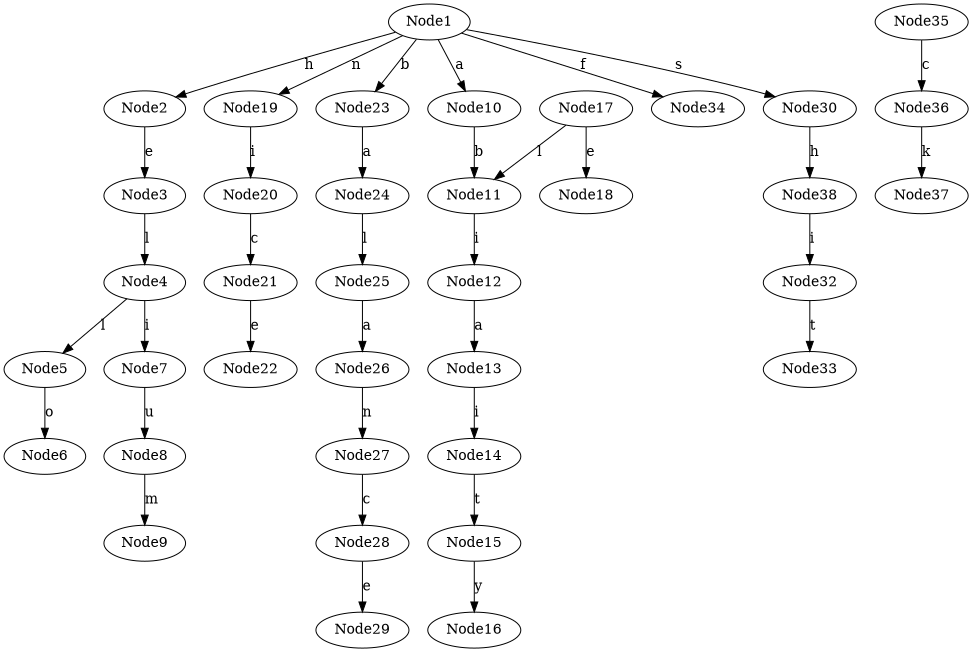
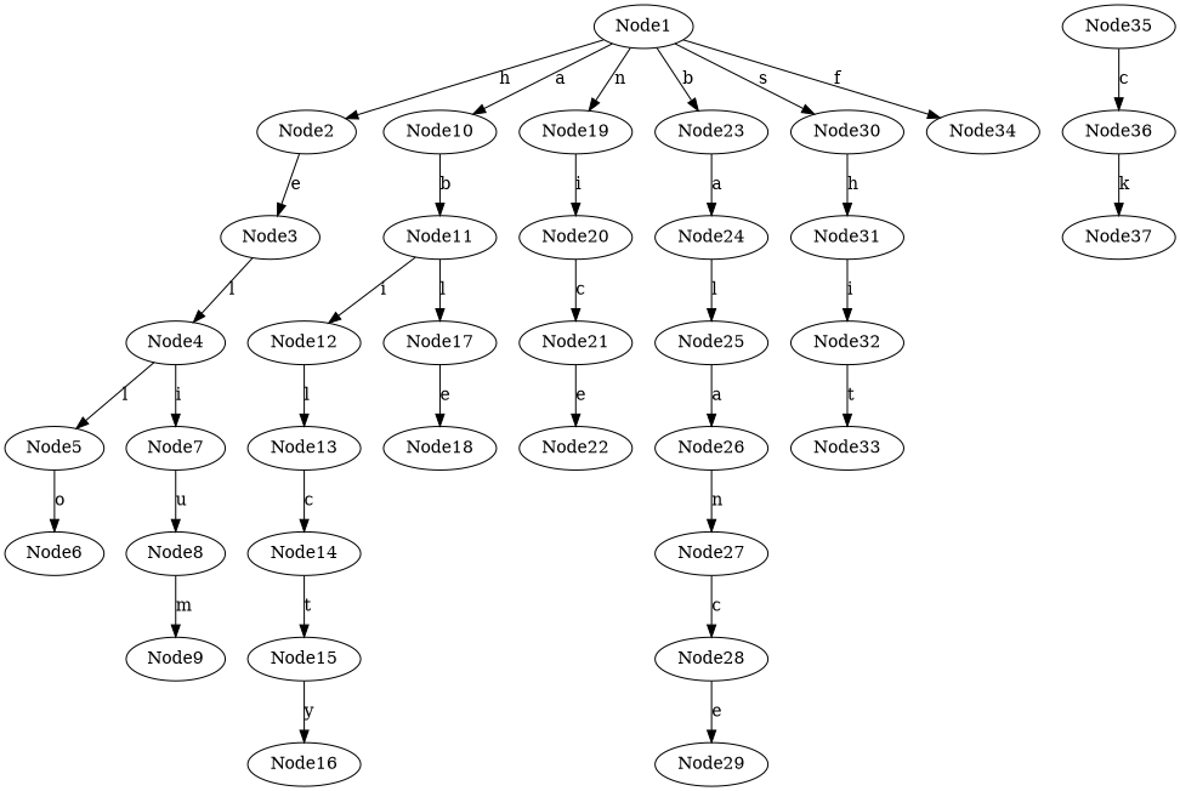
  digraph {
    Node1
    Node2
    Node10
    Node19
    Node23
    Node30
    Node34
    Node3
    Node11
    Node20
    Node24
-   Node31 [label=Node38]
+   Node31
    Node4
    Node5
    Node7
    Node6
    Node8
    Node9
    Node12
    Node17
    Node13
    Node18
    Node14
    Node15
    Node16
    Node21
    Node22
    Node25
    Node26
    Node27
    Node28
    Node29
    Node32
    Node33
    Node35
    Node36
    Node37
    Node1 -> Node2 [label=h]
    Node1 -> Node10 [label=a]
    Node1 -> Node19 [label=n]
    Node1 -> Node23 [label=b]
    Node1 -> Node30 [label=s]
    Node1 -> Node34 [label=f]
    Node2 -> Node3 [label=e]
    Node10 -> Node11 [label=b]
    Node19 -> Node20 [label=i]
    Node23 -> Node24 [label=a]
    Node30 -> Node31 [label=h]
    Node3 -> Node4 [label=l]
    Node11 -> Node12 [label=i]
-   Node17 -> Node11 [label=l]
+   Node11 -> Node17 [label=l]
    Node20 -> Node21 [label=c]
    Node24 -> Node25 [label=l]
    Node31 -> Node32 [label=i]
    Node4 -> Node5 [label=l]
    Node4 -> Node7 [label=i]
    Node5 -> Node6 [label=o]
    Node7 -> Node8 [label=u]
    Node8 -> Node9 [label=m]
-   Node12 -> Node13 [label=a]
+   Node12 -> Node13 [label=l]
    Node17 -> Node18 [label=e]
-   Node13 -> Node14 [label=i]
+   Node13 -> Node14 [label=c]
    Node14 -> Node15 [label=t]
    Node15 -> Node16 [label=y]
    Node21 -> Node22 [label=e]
    Node25 -> Node26 [label=a]
    Node26 -> Node27 [label=n]
    Node27 -> Node28 [label=c]
    Node28 -> Node29 [label=e]
    Node32 -> Node33 [label=t]
    Node35 -> Node36 [label=c]
    Node36 -> Node37 [label=k]
  }
